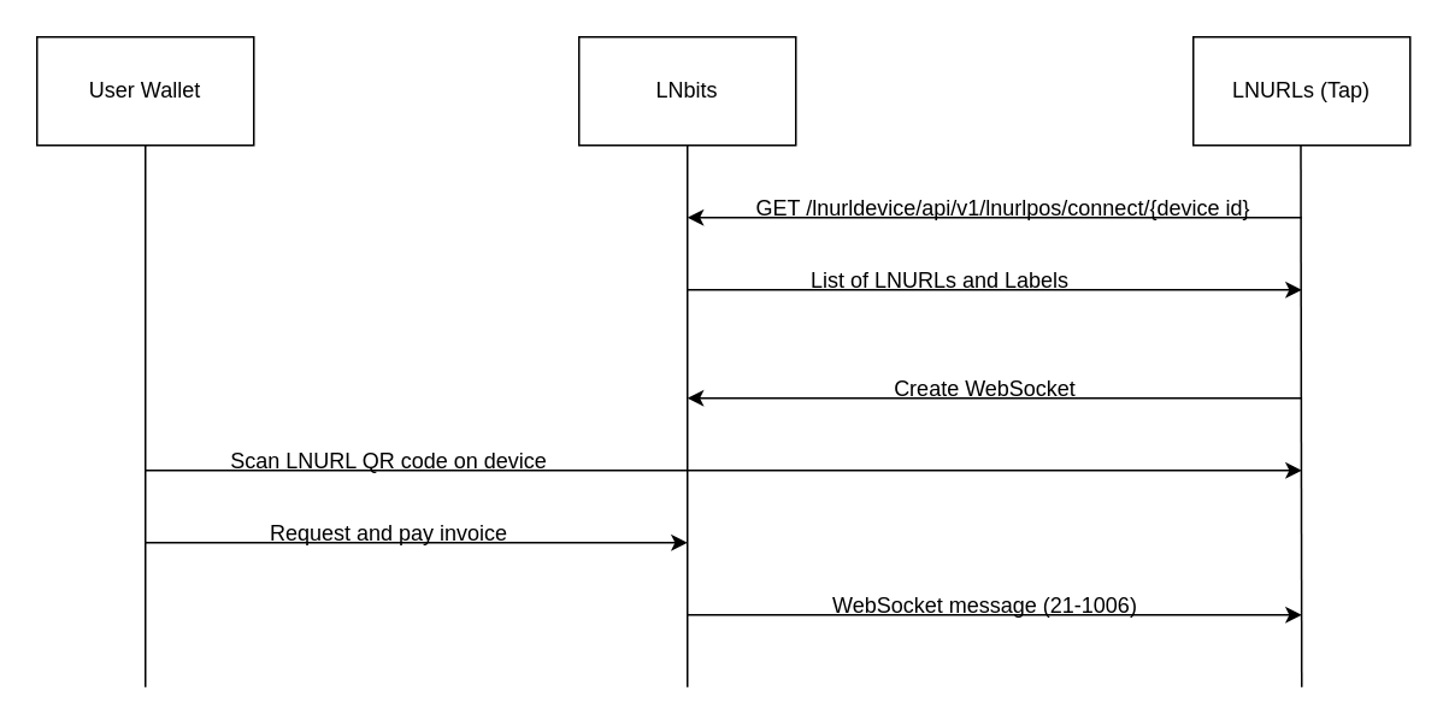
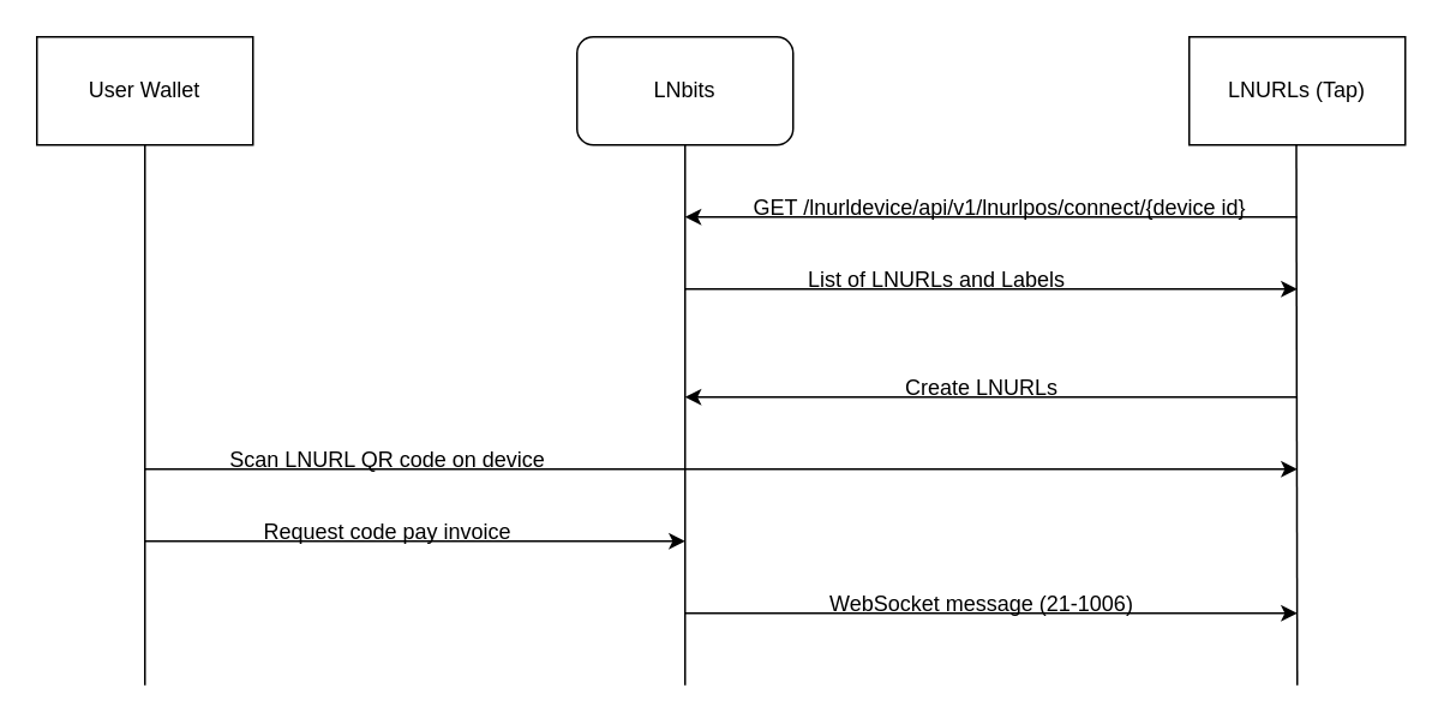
  <mxCell id="0" />
  <mxCell id="1" parent="0" />
  <mxCell id="2" value="" style="group" vertex="1" connectable="0" parent="1"><mxGeometry x="20" y="20" width="760" height="360" as="geometry" /></mxCell>
  <mxCell id="3" value="User Wallet" style="rounded=0;whiteSpace=wrap;html=1;" vertex="1" parent="2"><mxGeometry width="120" height="60" as="geometry" /></mxCell>
- <mxCell id="4" value="LNbits" style="rounded=0;whiteSpace=wrap;html=1;" vertex="1" parent="2"><mxGeometry x="300" width="120" height="60" as="geometry" /></mxCell>
+ <mxCell id="4" value="LNbits" style="whiteSpace=wrap;html=1;rounded=1;" vertex="1" parent="2"><mxGeometry x="300" width="120" height="60" as="geometry" /></mxCell>
  <mxCell id="5" value="LNURLs (Tap)" style="rounded=0;whiteSpace=wrap;html=1;" vertex="1" parent="2"><mxGeometry x="640" width="120" height="60" as="geometry" /></mxCell>
  <mxCell id="6" value="" style="endArrow=none;html=1;rounded=0;entryX=0.5;entryY=1;entryDx=0;entryDy=0;" edge="1" parent="2" target="3"><mxGeometry width="50" height="50" relative="1" as="geometry"><mxPoint x="60" y="360" as="sourcePoint" /><mxPoint x="400" y="330" as="targetPoint" /></mxGeometry></mxCell>
  <mxCell id="7" value="" style="endArrow=none;html=1;rounded=0;entryX=0.5;entryY=1;entryDx=0;entryDy=0;" edge="1" parent="2"><mxGeometry width="50" height="50" relative="1" as="geometry"><mxPoint x="360" y="360" as="sourcePoint" /><mxPoint x="360" y="60" as="targetPoint" /></mxGeometry></mxCell>
  <mxCell id="8" value="" style="endArrow=none;html=1;rounded=0;entryX=0.5;entryY=1;entryDx=0;entryDy=0;" edge="1" parent="2"><mxGeometry width="50" height="50" relative="1" as="geometry"><mxPoint x="700" y="360" as="sourcePoint" /><mxPoint x="699.5" y="60" as="targetPoint" /></mxGeometry></mxCell>
  <mxCell id="9" value="" style="endArrow=classic;html=1;rounded=0;" edge="1" parent="2"><mxGeometry width="50" height="50" relative="1" as="geometry"><mxPoint x="700" y="100" as="sourcePoint" /><mxPoint x="360" y="100" as="targetPoint" /></mxGeometry></mxCell>
  <mxCell id="10" value="GET /lnurldevice/api/v1/lnurlpos/connect/{device id}" style="text;html=1;strokeColor=none;fillColor=none;align=center;verticalAlign=middle;whiteSpace=wrap;rounded=0;" vertex="1" parent="2"><mxGeometry x="360" y="80" width="350" height="30" as="geometry" /></mxCell>
  <mxCell id="11" value="" style="endArrow=classic;html=1;rounded=0;" edge="1" parent="2"><mxGeometry width="50" height="50" relative="1" as="geometry"><mxPoint x="360" y="140" as="sourcePoint" /><mxPoint x="700" y="140" as="targetPoint" /></mxGeometry></mxCell>
  <mxCell id="12" value="List of LNURLs and Labels" style="text;html=1;strokeColor=none;fillColor=none;align=center;verticalAlign=middle;whiteSpace=wrap;rounded=0;" vertex="1" parent="2"><mxGeometry x="425" y="120" width="150" height="30" as="geometry" /></mxCell>
- <mxCell id="13" value="Create WebSocket " style="text;html=1;strokeColor=none;fillColor=none;align=center;verticalAlign=middle;whiteSpace=wrap;rounded=0;" vertex="1" parent="2"><mxGeometry x="350" y="180" width="350" height="30" as="geometry" /></mxCell>
+ <mxCell id="13" value="Create LNURLs " style="text;html=1;strokeColor=none;fillColor=none;align=center;verticalAlign=middle;whiteSpace=wrap;rounded=0;" vertex="1" parent="2"><mxGeometry x="350" y="180" width="350" height="30" as="geometry" /></mxCell>
  <mxCell id="14" value="" style="endArrow=classic;html=1;rounded=0;" edge="1" parent="2"><mxGeometry width="50" height="50" relative="1" as="geometry"><mxPoint x="700" y="200" as="sourcePoint" /><mxPoint x="360" y="200" as="targetPoint" /></mxGeometry></mxCell>
  <mxCell id="15" value="" style="endArrow=classic;html=1;rounded=0;" edge="1" parent="2"><mxGeometry width="50" height="50" relative="1" as="geometry"><mxPoint x="60" y="240" as="sourcePoint" /><mxPoint x="700" y="240" as="targetPoint" /></mxGeometry></mxCell>
  <mxCell id="16" value="Scan LNURL QR code on device" style="text;html=1;strokeColor=none;fillColor=none;align=center;verticalAlign=middle;whiteSpace=wrap;rounded=0;" vertex="1" parent="2"><mxGeometry x="90" y="220" width="210" height="30" as="geometry" /></mxCell>
  <mxCell id="17" value="" style="endArrow=classic;html=1;rounded=0;" edge="1" parent="2"><mxGeometry width="50" height="50" relative="1" as="geometry"><mxPoint x="60" y="280" as="sourcePoint" /><mxPoint x="360" y="280" as="targetPoint" /></mxGeometry></mxCell>
- <mxCell id="18" value="Request and pay invoice" style="text;html=1;strokeColor=none;fillColor=none;align=center;verticalAlign=middle;whiteSpace=wrap;rounded=0;" vertex="1" parent="2"><mxGeometry x="90" y="260" width="210" height="30" as="geometry" /></mxCell>
+ <mxCell id="18" value="Request code pay invoice" style="text;html=1;strokeColor=none;fillColor=none;align=center;verticalAlign=middle;whiteSpace=wrap;rounded=0;" vertex="1" parent="2"><mxGeometry x="90" y="260" width="210" height="30" as="geometry" /></mxCell>
  <mxCell id="19" value="" style="endArrow=classic;html=1;rounded=0;" edge="1" parent="2"><mxGeometry width="50" height="50" relative="1" as="geometry"><mxPoint x="360" y="320" as="sourcePoint" /><mxPoint x="700" y="320" as="targetPoint" /></mxGeometry></mxCell>
  <mxCell id="20" value="WebSocket message (21-1006)" style="text;html=1;strokeColor=none;fillColor=none;align=center;verticalAlign=middle;whiteSpace=wrap;rounded=0;" vertex="1" parent="2"><mxGeometry x="350" y="300" width="350" height="30" as="geometry" /></mxCell>
